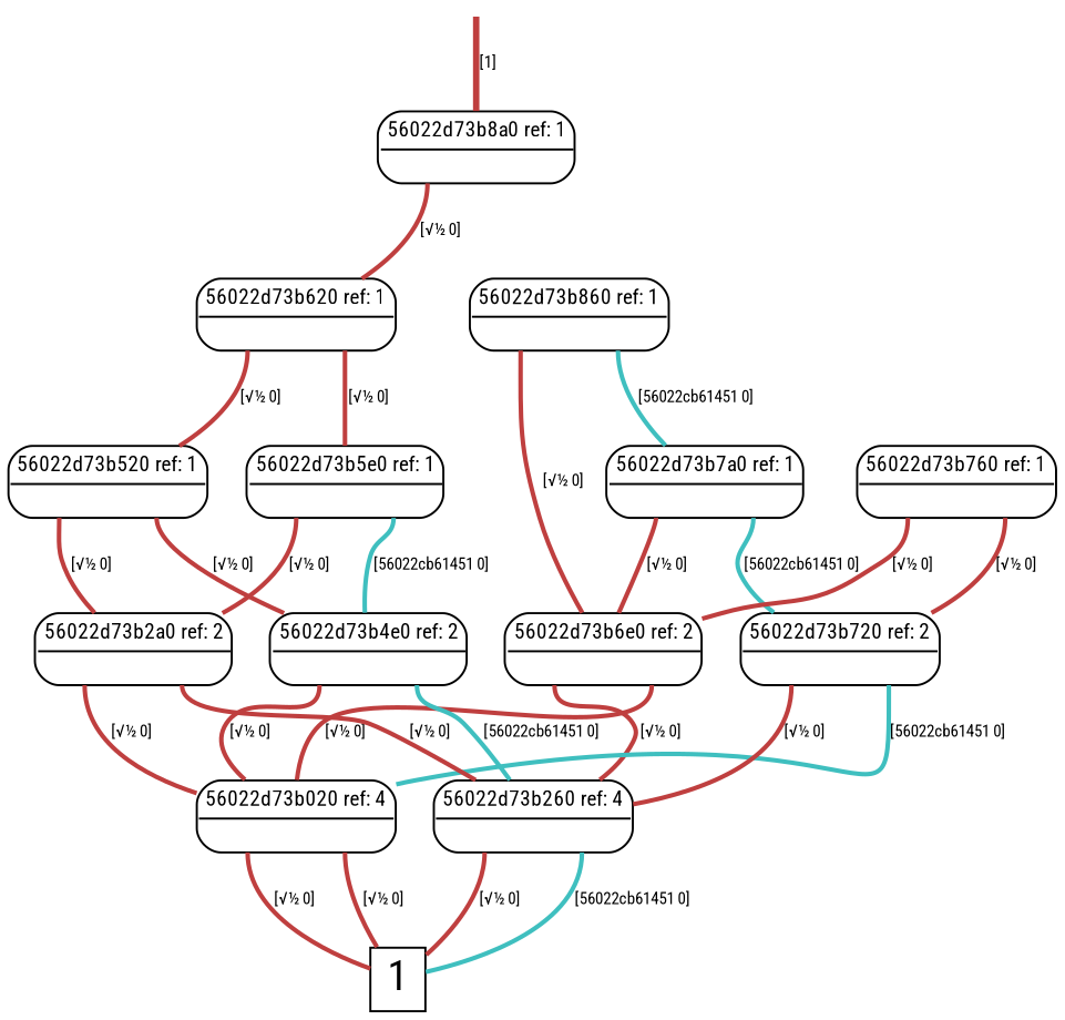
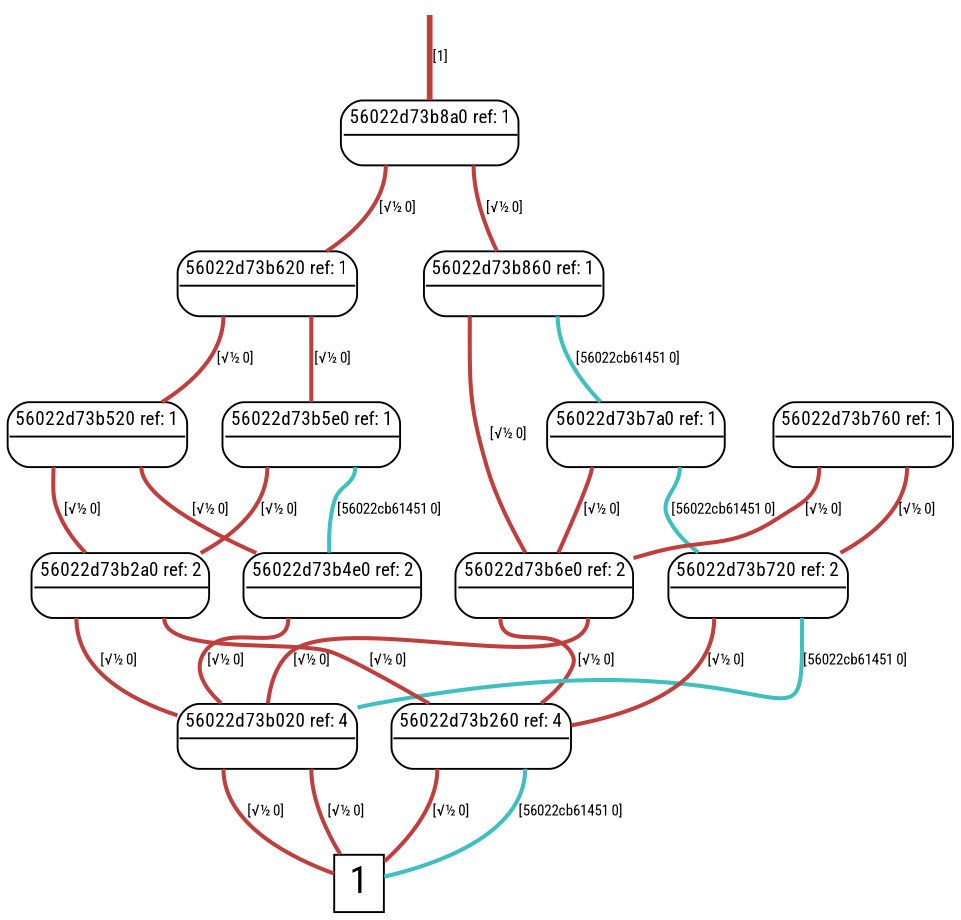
  digraph {
    fontname="Roboto Condensed"
    node [fontname="Roboto Condensed" shape=plain]
    edge [arrowhead=none color="0.000 0.667 0.750" fontname="Roboto Condensed" penwidth=2.12132 tailport="1:s"]
    root [shape=point style=invis]
    n2 [label=<<font point-size="10"><table border="1" cellspacing="0" cellpadding="2" style="rounded"><tr><td colspan="2" border="1" sides="B">56022d73b8a0 ref: 1</td></tr><tr><td port="0" href="javascript:;" border="0" tooltip="0.7071"><font color="white">&nbsp;0 </font></td><td port="1" href="javascript:;" border="0" tooltip="0.7071"><font color="white">&nbsp;0 </font></td></tr></table></font>>]
    n3 [label=<<font point-size="10"><table border="1" cellspacing="0" cellpadding="2" style="rounded"><tr><td colspan="2" border="1" sides="B">56022d73b860 ref: 1</td></tr><tr><td port="0" href="javascript:;" border="0" tooltip="0.7071"><font color="white">&nbsp;0 </font></td><td port="1" href="javascript:;" border="0" tooltip="-0.7071"><font color="white">&nbsp;0 </font></td></tr></table></font>>]
    n4 [label=<<font point-size="10"><table border="1" cellspacing="0" cellpadding="2" style="rounded"><tr><td colspan="2" border="1" sides="B">56022d73b620 ref: 1</td></tr><tr><td port="0" href="javascript:;" border="0" tooltip="0.7071"><font color="white">&nbsp;0 </font></td><td port="1" href="javascript:;" border="0" tooltip="0.7071"><font color="white">&nbsp;0 </font></td></tr></table></font>>]
    n5 [height=0.3 label=<<font point-size="20">1</font>> shape=box width=0.3]
    n6 [label=<<font point-size="10"><table border="1" cellspacing="0" cellpadding="2" style="rounded"><tr><td colspan="2" border="1" sides="B">56022d73b7a0 ref: 1</td></tr><tr><td port="0" href="javascript:;" border="0" tooltip="0.7071"><font color="white">&nbsp;0 </font></td><td port="1" href="javascript:;" border="0" tooltip="-0.7071"><font color="white">&nbsp;0 </font></td></tr></table></font>>]
    n7 [label=<<font point-size="10"><table border="1" cellspacing="0" cellpadding="2" style="rounded"><tr><td colspan="2" border="1" sides="B">56022d73b6e0 ref: 2</td></tr><tr><td port="0" href="javascript:;" border="0" tooltip="0.7071"><font color="white">&nbsp;0 </font></td><td port="1" href="javascript:;" border="0" tooltip="0.7071"><font color="white">&nbsp;0 </font></td></tr></table></font>>]
    n8 [label=<<font point-size="10"><table border="1" cellspacing="0" cellpadding="2" style="rounded"><tr><td colspan="2" border="1" sides="B">56022d73b5e0 ref: 1</td></tr><tr><td port="0" href="javascript:;" border="0" tooltip="0.7071"><font color="white">&nbsp;0 </font></td><td port="1" href="javascript:;" border="0" tooltip="-0.7071"><font color="white">&nbsp;0 </font></td></tr></table></font>>]
    n9 [label=<<font point-size="10"><table border="1" cellspacing="0" cellpadding="2" style="rounded"><tr><td colspan="2" border="1" sides="B">56022d73b520 ref: 1</td></tr><tr><td port="0" href="javascript:;" border="0" tooltip="0.7071"><font color="white">&nbsp;0 </font></td><td port="1" href="javascript:;" border="0" tooltip="0.7071"><font color="white">&nbsp;0 </font></td></tr></table></font>>]
    n10 [label=<<font point-size="10"><table border="1" cellspacing="0" cellpadding="2" style="rounded"><tr><td colspan="2" border="1" sides="B">56022d73b720 ref: 2</td></tr><tr><td port="0" href="javascript:;" border="0" tooltip="0.7071"><font color="white">&nbsp;0 </font></td><td port="1" href="javascript:;" border="0" tooltip="-0.7071"><font color="white">&nbsp;0 </font></td></tr></table></font>>]
    n11 [label=<<font point-size="10"><table border="1" cellspacing="0" cellpadding="2" style="rounded"><tr><td colspan="2" border="1" sides="B">56022d73b760 ref: 1</td></tr><tr><td port="0" href="javascript:;" border="0" tooltip="0.7071"><font color="white">&nbsp;0 </font></td><td port="1" href="javascript:;" border="0" tooltip="0.7071"><font color="white">&nbsp;0 </font></td></tr></table></font>>]
    n12 [label=<<font point-size="10"><table border="1" cellspacing="0" cellpadding="2" style="rounded"><tr><td colspan="2" border="1" sides="B">56022d73b4e0 ref: 2</td></tr><tr><td port="0" href="javascript:;" border="0" tooltip="0.7071"><font color="white">&nbsp;0 </font></td><td port="1" href="javascript:;" border="0" tooltip="-0.7071"><font color="white">&nbsp;0 </font></td></tr></table></font>>]
    n13 [label=<<font point-size="10"><table border="1" cellspacing="0" cellpadding="2" style="rounded"><tr><td colspan="2" border="1" sides="B">56022d73b2a0 ref: 2</td></tr><tr><td port="0" href="javascript:;" border="0" tooltip="0.7071"><font color="white">&nbsp;0 </font></td><td port="1" href="javascript:;" border="0" tooltip="0.7071"><font color="white">&nbsp;0 </font></td></tr></table></font>>]
    n14 [label=<<font point-size="10"><table border="1" cellspacing="0" cellpadding="2" style="rounded"><tr><td colspan="2" border="1" sides="B">56022d73b020 ref: 4</td></tr><tr><td port="0" href="javascript:;" border="0" tooltip="0.7071"><font color="white">&nbsp;0 </font></td><td port="1" href="javascript:;" border="0" tooltip="0.7071"><font color="white">&nbsp;0 </font></td></tr></table></font>>]
    n15 [label=<<font point-size="10"><table border="1" cellspacing="0" cellpadding="2" style="rounded"><tr><td colspan="2" border="1" sides="B">56022d73b260 ref: 4</td></tr><tr><td port="0" href="javascript:;" border="0" tooltip="0.7071"><font color="white">&nbsp;0 </font></td><td port="1" href="javascript:;" border="0" tooltip="-0.7071"><font color="white">&nbsp;0 </font></td></tr></table></font>>]
    root -> n2 [label=<<font point-size="8">&nbsp;[1]</font>> penwidth=3]
+   n2 -> n3 [label=<<font point-size="8">&nbsp;[√½ 0]</font>>]
    n2 -> n4 [label=<<font point-size="8">&nbsp;[√½ 0]</font>> tailport="0:s"]
    n3 -> n6 [color="0.500 0.667 0.750" label=<<font point-size="8">&nbsp;[56022cb61451 0]</font>>]
    n3 -> n7 [label=<<font point-size="8">&nbsp;[√½ 0]</font>> tailport="0:s"]
    n4 -> n8 [label=<<font point-size="8">&nbsp;[√½ 0]</font>>]
    n4 -> n9 [label=<<font point-size="8">&nbsp;[√½ 0]</font>> tailport="0:s"]
    n6 -> n7 [label=<<font point-size="8">&nbsp;[√½ 0]</font>> tailport="0:s"]
    n6 -> n10 [color="0.500 0.667 0.750" label=<<font point-size="8">&nbsp;[56022cb61451 0]</font>>]
    n7 -> n14 [label=<<font point-size="8">&nbsp;[√½ 0]</font>>]
    n7 -> n15 [label=<<font point-size="8">&nbsp;[√½ 0]</font>> tailport="0:s"]
    n8 -> n12 [color="0.500 0.667 0.750" label=<<font point-size="8">&nbsp;[56022cb61451 0]</font>>]
    n8 -> n13 [label=<<font point-size="8">&nbsp;[√½ 0]</font>> tailport="0:s"]
    n9 -> n12 [label=<<font point-size="8">&nbsp;[√½ 0]</font>>]
    n9 -> n13 [label=<<font point-size="8">&nbsp;[√½ 0]</font>> tailport="0:s"]
    n10 -> n14 [color="0.500 0.667 0.750" label=<<font point-size="8">&nbsp;[56022cb61451 0]</font>>]
    n10 -> n15 [label=<<font point-size="8">&nbsp;[√½ 0]</font>> tailport="0:s"]
    n11 -> n7 [label=<<font point-size="8">&nbsp;[√½ 0]</font>> tailport="0:s"]
    n11 -> n10 [label=<<font point-size="8">&nbsp;[√½ 0]</font>>]
    n12 -> n14 [label=<<font point-size="8">&nbsp;[√½ 0]</font>> tailport="0:s"]
-   n12 -> n15 [color="0.500 0.667 0.750" label=<<font point-size="8">&nbsp;[56022cb61451 0]</font>>]
    n13 -> n14 [label=<<font point-size="8">&nbsp;[√½ 0]</font>> tailport="0:s"]
    n13 -> n15 [label=<<font point-size="8">&nbsp;[√½ 0]</font>>]
    n14 -> n5 [label=<<font point-size="8">&nbsp;[√½ 0]</font>>]
    n14 -> n5 [label=<<font point-size="8">&nbsp;[√½ 0]</font>> tailport="0:s"]
    n15 -> n5 [color="0.500 0.667 0.750" label=<<font point-size="8">&nbsp;[56022cb61451 0]</font>>]
    n15 -> n5 [label=<<font point-size="8">&nbsp;[√½ 0]</font>> tailport="0:s"]
  }
